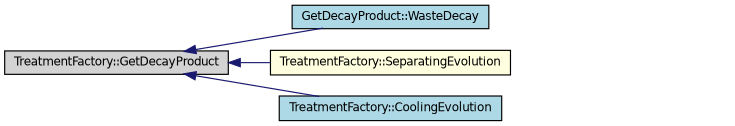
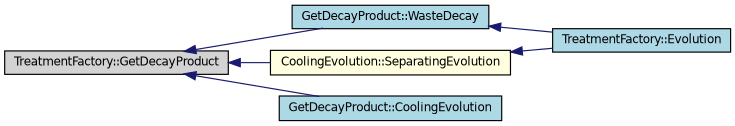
  digraph {
    rankdir=LR
    node [color=black fillcolor=lightblue fontname=Helvetica fontsize=10 shape=record style=filled]
    edge [color=midnightblue dir=back fontname=Helvetica fontsize=10 labelfontname=Helvetica labelfontsize=10 style=solid]
    n1 [fillcolor=lightgrey fontcolor=black height=0.2 label="TreatmentFactory::GetDecayProduct" width=0.4]
    n2 [height=0.2 label="GetDecayProduct::WasteDecay" width=0.4]
-   n3 [fillcolor=lightyellow height=0.2 label="TreatmentFactory::SeparatingEvolution" width=0.4]
-   n4 [height=0.2 label="TreatmentFactory::CoolingEvolution" width=0.4]
+   n3 [fillcolor=lightyellow height=0.2 label="CoolingEvolution::SeparatingEvolution" width=0.4]
+   n4 [height=0.2 label="GetDecayProduct::CoolingEvolution" width=0.4]
+   n5 [height=0.2 label="TreatmentFactory::Evolution" width=0.4]
    n1 -> n2
    n1 -> n3
    n1 -> n4
+   n2 -> n5
+   n3 -> n5
  }
